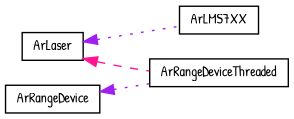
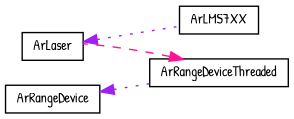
  digraph {
    fontname="Patrick Hand"
    rankdir=LR
    node [color=black fillcolor=white fontname="Patrick Hand" fontsize=10 shape=record style=filled]
    edge [color=purple dir=back fontname="Patrick Hand" fontsize=10 labelfontname=FreeSans labelfontsize=10 style=dotted]
    n1 [fontcolor=black height=0.2 label=ArLMS7XX width=0.4]
    n2 [height=0.2 label=ArLaser width=0.4]
    n3 [height=0.2 label=ArRangeDeviceThreaded width=0.4]
    n4 [height=0.2 label=ArRangeDevice width=0.4]
    n2 -> n1
-   n2 -> n3 [color=deeppink style=dashed]
+   n3 -> n2 [color=deeppink style=dashed]
    n4 -> n3
  }
